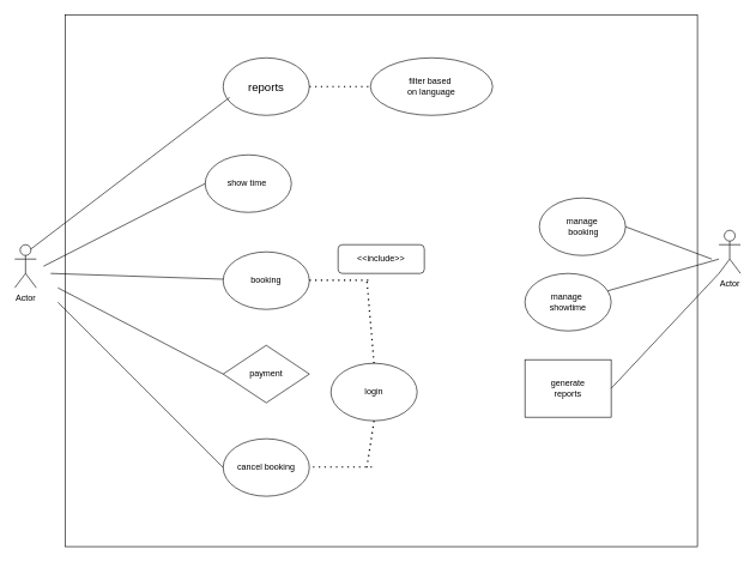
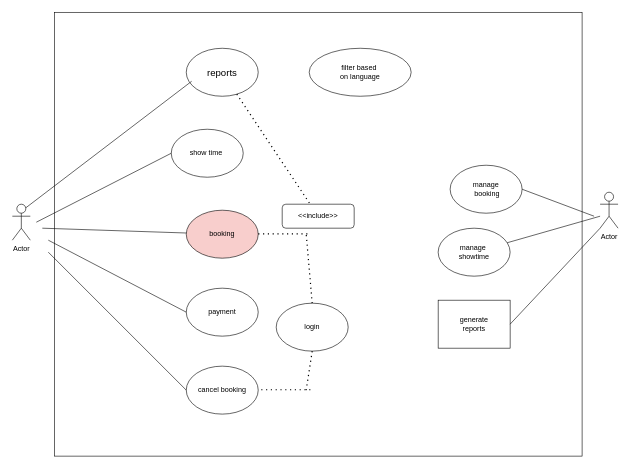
  <mxCell id="0" />
  <mxCell id="1" parent="0" />
  <mxCell id="2" value="" style="rounded=0;whiteSpace=wrap;html=1;fontSize=21;" vertex="1" parent="1"><mxGeometry y="20" width="880" height="740" as="geometry" x="90" /></mxCell>
  <mxCell id="3" value="&lt;font size=&quot;3&quot;&gt;reports&lt;/font&gt;" style="ellipse;whiteSpace=wrap;html=1;" vertex="1" parent="1"><mxGeometry x="310" y="80" width="120" height="80" as="geometry" /></mxCell>
  <mxCell id="4" value="show time&amp;nbsp;" style="ellipse;whiteSpace=wrap;html=1;" vertex="1" parent="1"><mxGeometry x="285" y="215" width="120" height="80" as="geometry" /></mxCell>
- <mxCell id="5" value="booking" style="ellipse;whiteSpace=wrap;html=1;" vertex="1" parent="1"><mxGeometry x="310" y="350" width="120" height="80" as="geometry" /></mxCell>
- <mxCell id="6" value="payment" style="rhombus;whiteSpace=wrap;html=1;" vertex="1" parent="1"><mxGeometry x="310" y="480" width="120" height="80" as="geometry" /></mxCell>
+ <mxCell id="5" value="booking" style="ellipse;whiteSpace=wrap;html=1;fillColor=#f8cecc;" vertex="1" parent="1"><mxGeometry x="310" y="350" width="120" height="80" as="geometry" /></mxCell>
+ <mxCell id="6" value="payment" style="ellipse;whiteSpace=wrap;html=1;" vertex="1" parent="1"><mxGeometry x="310" y="480" width="120" height="80" as="geometry" /></mxCell>
  <mxCell id="7" value="cancel booking" style="ellipse;whiteSpace=wrap;html=1;" vertex="1" parent="1"><mxGeometry x="310" y="610" width="120" height="80" as="geometry" /></mxCell>
  <mxCell id="8" value="Actor" style="shape=umlActor;verticalLabelPosition=bottom;verticalAlign=top;html=1;outlineConnect=0;" vertex="1" parent="1"><mxGeometry x="20" y="340" width="30" height="60" as="geometry" /></mxCell>
  <mxCell id="9" value="Actor" style="shape=umlActor;verticalLabelPosition=bottom;verticalAlign=top;html=1;outlineConnect=0;" vertex="1" parent="1"><mxGeometry x="1000" y="320" width="30" height="60" as="geometry" /></mxCell>
  <mxCell id="10" value="" style="endArrow=none;html=1;rounded=0;entryX=0.075;entryY=0.688;entryDx=0;entryDy=0;entryPerimeter=0;exitX=0.75;exitY=0.1;exitDx=0;exitDy=0;exitPerimeter=0;" edge="1" parent="1" source="8" target="3"><mxGeometry width="50" height="50" relative="1" as="geometry"><mxPoint x="170" y="310" as="sourcePoint" /><mxPoint x="220" y="260" as="targetPoint" /></mxGeometry></mxCell>
  <mxCell id="11" value="" style="endArrow=none;html=1;rounded=0;entryX=0;entryY=0.5;entryDx=0;entryDy=0;" edge="1" parent="1" target="4"><mxGeometry width="50" height="50" relative="1" as="geometry"><mxPoint x="60" y="370" as="sourcePoint" /><mxPoint x="320" y="170" as="targetPoint" /></mxGeometry></mxCell>
  <mxCell id="12" value="" style="endArrow=none;html=1;rounded=0;" edge="1" parent="1" target="5"><mxGeometry width="50" height="50" relative="1" as="geometry"><mxPoint x="70" y="380" as="sourcePoint" /><mxPoint x="320" y="260" as="targetPoint" /></mxGeometry></mxCell>
  <mxCell id="13" value="" style="endArrow=none;html=1;rounded=0;entryX=0;entryY=0.5;entryDx=0;entryDy=0;" edge="1" parent="1" target="6"><mxGeometry width="50" height="50" relative="1" as="geometry"><mxPoint x="80" y="400" as="sourcePoint" /><mxPoint x="321" y="394" as="targetPoint" /></mxGeometry></mxCell>
  <mxCell id="14" value="" style="endArrow=none;html=1;rounded=0;entryX=0;entryY=0.5;entryDx=0;entryDy=0;" edge="1" parent="1" target="7"><mxGeometry width="50" height="50" relative="1" as="geometry"><mxPoint x="80" y="420" as="sourcePoint" /><mxPoint x="320" y="530" as="targetPoint" /></mxGeometry></mxCell>
  <mxCell id="15" value="filter based&amp;nbsp;&lt;div&gt;on language&lt;/div&gt;" style="ellipse;whiteSpace=wrap;html=1;" vertex="1" parent="1"><mxGeometry x="515" y="80" width="170" height="80" as="geometry" /></mxCell>
  <mxCell id="16" value="manage&lt;div&gt;&amp;nbsp;booking&lt;/div&gt;" style="ellipse;whiteSpace=wrap;html=1;" vertex="1" parent="1"><mxGeometry x="750" y="275" width="120" height="80" as="geometry" /></mxCell>
  <mxCell id="17" value="manage&amp;nbsp;&lt;div&gt;showtime&lt;/div&gt;" style="ellipse;whiteSpace=wrap;html=1;" vertex="1" parent="1"><mxGeometry x="730" y="380" width="120" height="80" as="geometry" /></mxCell>
  <mxCell id="18" value="generate&lt;div&gt;reports&lt;/div&gt;" style="whiteSpace=wrap;html=1;rounded=0;" vertex="1" parent="1"><mxGeometry x="730" y="500" width="120" height="80" as="geometry" /></mxCell>
  <mxCell id="19" value="" style="endArrow=none;html=1;rounded=0;exitX=1;exitY=0.5;exitDx=0;exitDy=0;" edge="1" parent="1" source="16"><mxGeometry width="50" height="50" relative="1" as="geometry"><mxPoint x="709" y="346" as="sourcePoint" /><mxPoint x="990" y="360" as="targetPoint" /></mxGeometry></mxCell>
  <mxCell id="20" value="" style="endArrow=none;html=1;rounded=0;" edge="1" parent="1" source="17"><mxGeometry width="50" height="50" relative="1" as="geometry"><mxPoint x="690" y="330" as="sourcePoint" /><mxPoint x="1000" y="360" as="targetPoint" /><Array as="points"><mxPoint x="1000" y="360" /></Array></mxGeometry></mxCell>
  <mxCell id="21" value="" style="endArrow=none;html=1;rounded=0;exitX=1;exitY=0.5;exitDx=0;exitDy=0;entryX=0;entryY=1;entryDx=0;entryDy=0;entryPerimeter=0;" edge="1" parent="1" source="18" target="9"><mxGeometry width="50" height="50" relative="1" as="geometry"><mxPoint x="685" y="433" as="sourcePoint" /><mxPoint x="820" y="420" as="targetPoint" /></mxGeometry></mxCell>
- <mxCell id="22" value="" style="endArrow=none;dashed=1;html=1;dashPattern=1 3;strokeWidth=2;rounded=0;" edge="1" parent="1" source="3" target="15"><mxGeometry width="50" height="50" relative="1" as="geometry"><mxPoint x="330" y="430" as="sourcePoint" /><mxPoint x="380" y="380" as="targetPoint" /></mxGeometry></mxCell>
+ <mxCell id="22" value="" style="endArrow=none;dashed=1;html=1;dashPattern=1 3;strokeWidth=2;rounded=0;" edge="1" parent="1" source="3" target="28"><mxGeometry width="50" height="50" relative="1" as="geometry"><mxPoint x="330" y="430" as="sourcePoint" /><mxPoint x="380" y="380" as="targetPoint" /></mxGeometry></mxCell>
  <mxCell id="23" value="login" style="ellipse;whiteSpace=wrap;html=1;" vertex="1" parent="1"><mxGeometry x="460" y="505" width="120" height="80" as="geometry" /></mxCell>
  <mxCell id="24" value="" style="endArrow=none;dashed=1;html=1;dashPattern=1 3;strokeWidth=2;rounded=0;" edge="1" parent="1"><mxGeometry width="50" height="50" relative="1" as="geometry"><mxPoint x="430" y="389.33" as="sourcePoint" /><mxPoint x="515" y="389.33" as="targetPoint" /></mxGeometry></mxCell>
  <mxCell id="25" value="" style="endArrow=none;dashed=1;html=1;dashPattern=1 3;strokeWidth=2;rounded=0;" edge="1" parent="1"><mxGeometry width="50" height="50" relative="1" as="geometry"><mxPoint x="435" y="649.33" as="sourcePoint" /><mxPoint x="520" y="649.33" as="targetPoint" /></mxGeometry></mxCell>
  <mxCell id="26" value="" style="endArrow=none;dashed=1;html=1;dashPattern=1 3;strokeWidth=2;rounded=0;exitX=0.5;exitY=1;exitDx=0;exitDy=0;" edge="1" parent="1" source="23"><mxGeometry width="50" height="50" relative="1" as="geometry"><mxPoint x="445" y="659.33" as="sourcePoint" /><mxPoint x="510" y="650" as="targetPoint" /></mxGeometry></mxCell>
  <mxCell id="27" value="" style="endArrow=none;dashed=1;html=1;dashPattern=1 3;strokeWidth=2;rounded=0;exitX=0.5;exitY=0;exitDx=0;exitDy=0;" edge="1" parent="1" source="23"><mxGeometry width="50" height="50" relative="1" as="geometry"><mxPoint x="530" y="570" as="sourcePoint" /><mxPoint x="510" y="390" as="targetPoint" /></mxGeometry></mxCell>
  <mxCell id="28" value="&amp;lt;&amp;lt;include&amp;gt;&amp;gt;" style="rounded=1;whiteSpace=wrap;html=1;" vertex="1" parent="1"><mxGeometry x="470" y="340" width="120" height="40" as="geometry" /></mxCell>
